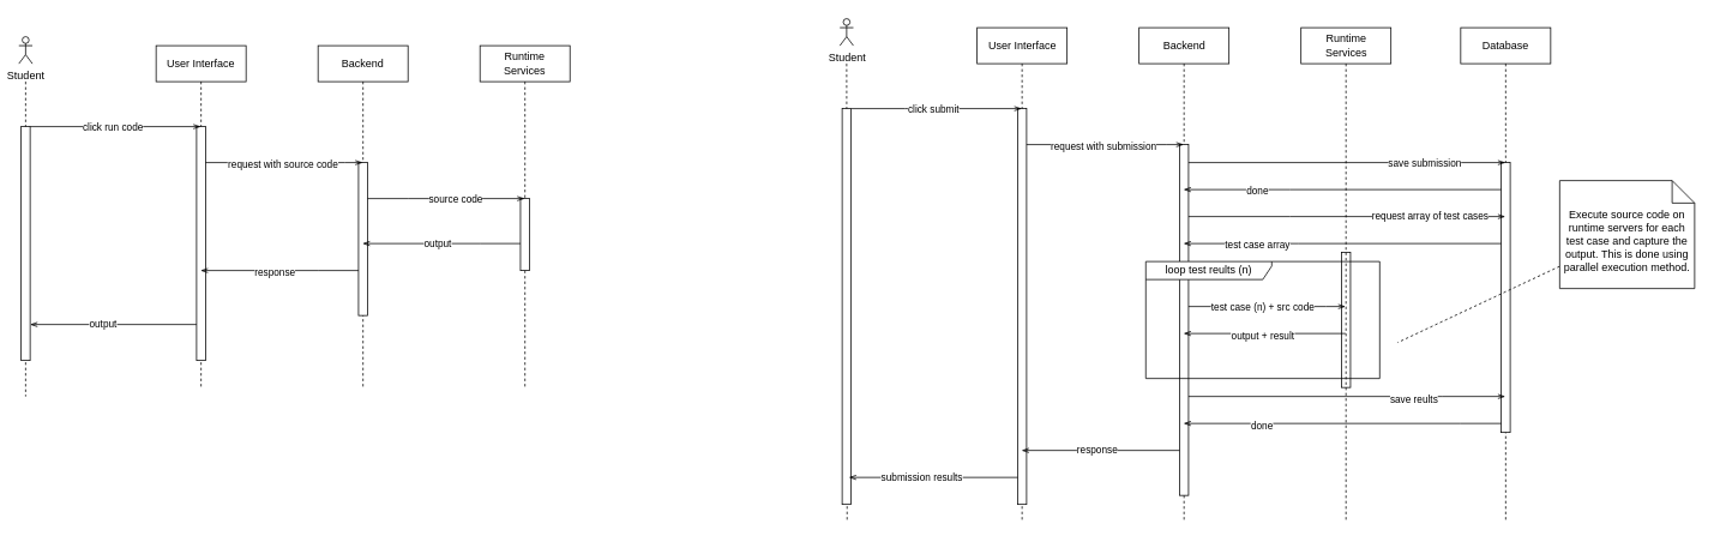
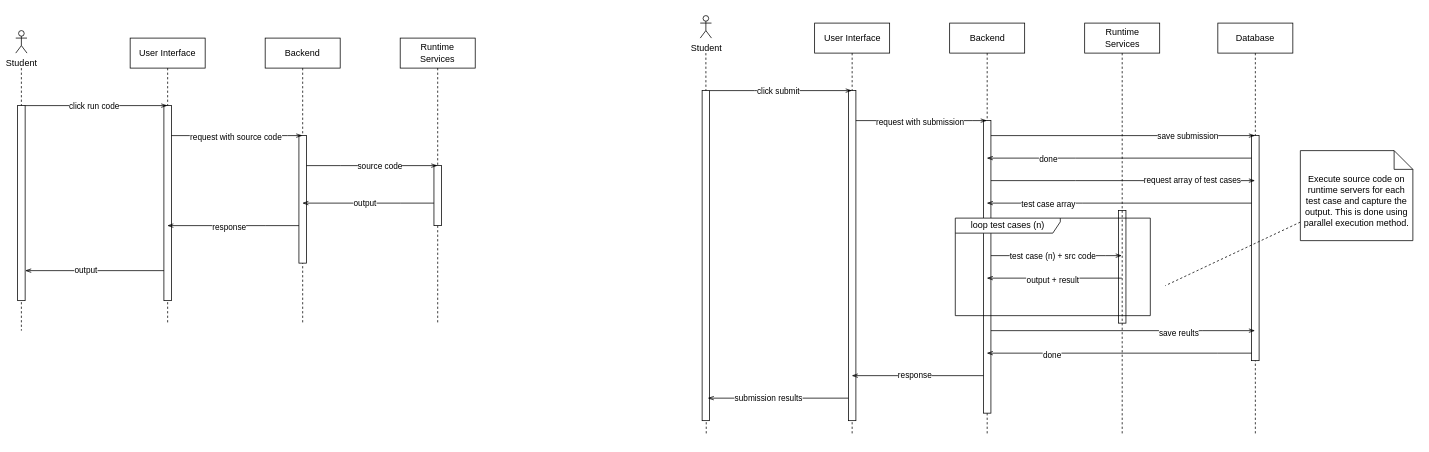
  <mxCell id="0" />
  <mxCell id="1" parent="0" />
  <mxCell id="2" value="" style="html=1;points=[];perimeter=orthogonalPerimeter;" parent="1" vertex="1"><mxGeometry x="1490.5" y="280" width="10" height="150" as="geometry" /></mxCell>
  <mxCell id="3" value="User Interface" style="shape=umlLifeline;perimeter=lifelinePerimeter;whiteSpace=wrap;html=1;container=1;collapsible=0;recursiveResize=0;outlineConnect=0;" parent="1" vertex="1"><mxGeometry x="173" y="50" width="100" height="380" as="geometry" /></mxCell>
  <mxCell id="4" value="" style="html=1;points=[];perimeter=orthogonalPerimeter;" parent="3" vertex="1"><mxGeometry x="45" y="90" width="10" height="260" as="geometry" /></mxCell>
  <mxCell id="5" value="Backend" style="shape=umlLifeline;perimeter=lifelinePerimeter;whiteSpace=wrap;html=1;container=1;collapsible=0;recursiveResize=0;outlineConnect=0;" parent="1" vertex="1"><mxGeometry x="353" y="50" width="100" height="380" as="geometry" /></mxCell>
  <mxCell id="6" value="" style="html=1;points=[];perimeter=orthogonalPerimeter;" parent="5" vertex="1"><mxGeometry x="45" y="130" width="10" height="170" as="geometry" /></mxCell>
  <mxCell id="7" value="Runtime &lt;br&gt;Services" style="shape=umlLifeline;perimeter=lifelinePerimeter;whiteSpace=wrap;html=1;container=1;collapsible=0;recursiveResize=0;outlineConnect=0;" parent="1" vertex="1"><mxGeometry x="533" y="50" width="100" height="380" as="geometry" /></mxCell>
  <mxCell id="8" value="" style="html=1;points=[];perimeter=orthogonalPerimeter;" parent="7" vertex="1"><mxGeometry x="45" y="170" width="10" height="80" as="geometry" /></mxCell>
  <mxCell id="9" style="edgeStyle=none;rounded=0;orthogonalLoop=1;jettySize=auto;html=1;dashed=1;endArrow=none;endFill=0;" parent="1" edge="1"><mxGeometry relative="1" as="geometry"><mxPoint x="28" y="440" as="targetPoint" /><mxPoint x="28" y="90" as="sourcePoint" /></mxGeometry></mxCell>
  <mxCell id="10" value="Student" style="shape=umlActor;verticalLabelPosition=bottom;verticalAlign=top;html=1;" parent="1" vertex="1"><mxGeometry x="20.5" y="40" width="15" height="30" as="geometry" /></mxCell>
  <mxCell id="11" style="edgeStyle=none;rounded=0;orthogonalLoop=1;jettySize=auto;html=1;endArrow=openThin;endFill=0;" parent="1" source="13" edge="1"><mxGeometry relative="1" as="geometry"><mxPoint x="222.5" y="140" as="targetPoint" /><Array as="points"><mxPoint x="93" y="140" /></Array></mxGeometry></mxCell>
  <mxCell id="12" value="click run code" style="edgeLabel;html=1;align=center;verticalAlign=middle;resizable=0;points=[];" parent="11" vertex="1" connectable="0"><mxGeometry x="-0.487" relative="1" as="geometry"><mxPoint x="42" as="offset" /></mxGeometry></mxCell>
  <mxCell id="13" value="" style="html=1;points=[];perimeter=orthogonalPerimeter;" parent="1" vertex="1"><mxGeometry x="23" y="140" width="10" height="260" as="geometry" /></mxCell>
  <mxCell id="14" style="edgeStyle=none;rounded=0;orthogonalLoop=1;jettySize=auto;html=1;endArrow=openThin;endFill=0;" parent="1" source="4" target="5" edge="1"><mxGeometry relative="1" as="geometry"><Array as="points"><mxPoint x="383" y="180" /></Array></mxGeometry></mxCell>
  <mxCell id="15" value="Text" style="edgeLabel;html=1;align=center;verticalAlign=middle;resizable=0;points=[];" parent="14" vertex="1" connectable="0"><mxGeometry x="-0.257" y="-1" relative="1" as="geometry"><mxPoint x="10" y="-1" as="offset" /></mxGeometry></mxCell>
  <mxCell id="16" value="request with source code" style="edgeLabel;html=1;align=center;verticalAlign=middle;resizable=0;points=[];" parent="14" vertex="1" connectable="0"><mxGeometry x="-0.126" y="-1" relative="1" as="geometry"><mxPoint x="9" as="offset" /></mxGeometry></mxCell>
  <mxCell id="17" style="edgeStyle=none;rounded=0;orthogonalLoop=1;jettySize=auto;html=1;endArrow=openThin;endFill=0;" parent="1" source="6" target="7" edge="1"><mxGeometry relative="1" as="geometry"><Array as="points"><mxPoint x="453" y="220" /></Array></mxGeometry></mxCell>
  <mxCell id="18" value="Text" style="edgeLabel;html=1;align=center;verticalAlign=middle;resizable=0;points=[];" parent="17" vertex="1" connectable="0"><mxGeometry x="-0.3" y="1" relative="1" as="geometry"><mxPoint x="34" y="1" as="offset" /></mxGeometry></mxCell>
  <mxCell id="19" value="source code" style="edgeLabel;html=1;align=center;verticalAlign=middle;resizable=0;points=[];" parent="17" vertex="1" connectable="0"><mxGeometry x="0.109" relative="1" as="geometry"><mxPoint as="offset" /></mxGeometry></mxCell>
  <mxCell id="20" style="edgeStyle=none;rounded=0;orthogonalLoop=1;jettySize=auto;html=1;endArrow=openThin;endFill=0;" parent="1" source="8" target="5" edge="1"><mxGeometry relative="1" as="geometry"><Array as="points"><mxPoint x="533" y="270" /></Array></mxGeometry></mxCell>
  <mxCell id="21" value="output" style="edgeLabel;html=1;align=center;verticalAlign=middle;resizable=0;points=[];" parent="20" vertex="1" connectable="0"><mxGeometry x="0.06" relative="1" as="geometry"><mxPoint as="offset" /></mxGeometry></mxCell>
  <mxCell id="22" style="edgeStyle=none;rounded=0;orthogonalLoop=1;jettySize=auto;html=1;endArrow=openThin;endFill=0;" parent="1" source="6" target="3" edge="1"><mxGeometry relative="1" as="geometry"><Array as="points"><mxPoint x="353" y="300" /></Array></mxGeometry></mxCell>
  <mxCell id="23" value="response" style="edgeLabel;html=1;align=center;verticalAlign=middle;resizable=0;points=[];" parent="22" vertex="1" connectable="0"><mxGeometry x="0.066" y="1" relative="1" as="geometry"><mxPoint as="offset" /></mxGeometry></mxCell>
  <mxCell id="24" style="rounded=0;orthogonalLoop=1;jettySize=auto;html=1;endArrow=openThin;endFill=0;" parent="1" source="4" edge="1"><mxGeometry relative="1" as="geometry"><mxPoint x="33" y="360" as="targetPoint" /></mxGeometry></mxCell>
  <mxCell id="25" value="output" style="edgeLabel;html=1;align=center;verticalAlign=middle;resizable=0;points=[];" parent="24" vertex="1" connectable="0"><mxGeometry x="0.137" y="-1" relative="1" as="geometry"><mxPoint as="offset" /></mxGeometry></mxCell>
  <mxCell id="26" value="User Interface" style="shape=umlLifeline;perimeter=lifelinePerimeter;whiteSpace=wrap;html=1;container=1;collapsible=0;recursiveResize=0;outlineConnect=0;" parent="1" vertex="1"><mxGeometry x="1085.5" y="30" width="100" height="550" as="geometry" /></mxCell>
  <mxCell id="27" value="" style="html=1;points=[];perimeter=orthogonalPerimeter;" parent="26" vertex="1"><mxGeometry x="45" y="90" width="10" height="440" as="geometry" /></mxCell>
  <mxCell id="28" value="Backend" style="shape=umlLifeline;perimeter=lifelinePerimeter;whiteSpace=wrap;html=1;container=1;collapsible=0;recursiveResize=0;outlineConnect=0;" parent="1" vertex="1"><mxGeometry x="1265.5" y="30" width="100" height="550" as="geometry" /></mxCell>
  <mxCell id="29" value="" style="html=1;points=[];perimeter=orthogonalPerimeter;" parent="28" vertex="1"><mxGeometry x="45" y="130" width="10" height="390" as="geometry" /></mxCell>
  <mxCell id="30" value="" style="edgeStyle=none;rounded=0;orthogonalLoop=1;jettySize=auto;html=1;endArrow=openThin;endFill=0;" parent="1" source="32" target="28" edge="1"><mxGeometry relative="1" as="geometry"><Array as="points"><mxPoint x="1433" y="370" /></Array></mxGeometry></mxCell>
  <mxCell id="31" value="output + result" style="edgeLabel;html=1;align=center;verticalAlign=middle;resizable=0;points=[];" parent="30" vertex="1" connectable="0"><mxGeometry x="-0.06" y="2" relative="1" as="geometry"><mxPoint x="-8" as="offset" /></mxGeometry></mxCell>
  <mxCell id="32" value="Runtime &lt;br&gt;Services" style="shape=umlLifeline;perimeter=lifelinePerimeter;whiteSpace=wrap;html=1;container=1;collapsible=0;recursiveResize=0;outlineConnect=0;" parent="1" vertex="1"><mxGeometry x="1445.5" y="30" width="100" height="550" as="geometry" /></mxCell>
  <mxCell id="33" style="edgeStyle=none;rounded=0;orthogonalLoop=1;jettySize=auto;html=1;dashed=1;endArrow=none;endFill=0;" parent="1" edge="1"><mxGeometry relative="1" as="geometry"><mxPoint x="941" y="580" as="targetPoint" /><mxPoint x="940.5" y="70" as="sourcePoint" /></mxGeometry></mxCell>
  <mxCell id="34" value="Student" style="shape=umlActor;verticalLabelPosition=bottom;verticalAlign=top;html=1;" parent="1" vertex="1"><mxGeometry x="933" y="20" width="15" height="30" as="geometry" /></mxCell>
  <mxCell id="35" style="edgeStyle=none;rounded=0;orthogonalLoop=1;jettySize=auto;html=1;endArrow=openThin;endFill=0;" parent="1" source="37" edge="1"><mxGeometry relative="1" as="geometry"><mxPoint x="1135" y="120" as="targetPoint" /><Array as="points"><mxPoint x="1005.5" y="120" /></Array></mxGeometry></mxCell>
  <mxCell id="36" value="click submit" style="edgeLabel;html=1;align=center;verticalAlign=middle;resizable=0;points=[];" parent="35" vertex="1" connectable="0"><mxGeometry x="-0.487" relative="1" as="geometry"><mxPoint x="42" as="offset" /></mxGeometry></mxCell>
  <mxCell id="37" value="" style="html=1;points=[];perimeter=orthogonalPerimeter;" parent="1" vertex="1"><mxGeometry x="935.5" y="120" width="10" height="440" as="geometry" /></mxCell>
  <mxCell id="38" style="edgeStyle=none;rounded=0;orthogonalLoop=1;jettySize=auto;html=1;endArrow=openThin;endFill=0;" parent="1" source="27" target="28" edge="1"><mxGeometry relative="1" as="geometry"><Array as="points"><mxPoint x="1295.5" y="160" /></Array></mxGeometry></mxCell>
  <mxCell id="39" value="Text" style="edgeLabel;html=1;align=center;verticalAlign=middle;resizable=0;points=[];" parent="38" vertex="1" connectable="0"><mxGeometry x="-0.257" y="-1" relative="1" as="geometry"><mxPoint x="10" y="-1" as="offset" /></mxGeometry></mxCell>
  <mxCell id="40" value="request with submission" style="edgeLabel;html=1;align=center;verticalAlign=middle;resizable=0;points=[];" parent="38" vertex="1" connectable="0"><mxGeometry x="-0.126" y="-1" relative="1" as="geometry"><mxPoint x="9" as="offset" /></mxGeometry></mxCell>
  <mxCell id="41" style="rounded=0;orthogonalLoop=1;jettySize=auto;html=1;endArrow=openThin;endFill=0;" parent="1" source="27" edge="1"><mxGeometry relative="1" as="geometry"><mxPoint x="943" y="530" as="targetPoint" /></mxGeometry></mxCell>
  <mxCell id="42" value="submission results" style="edgeLabel;html=1;align=center;verticalAlign=middle;resizable=0;points=[];" parent="41" vertex="1" connectable="0"><mxGeometry x="0.137" y="-1" relative="1" as="geometry"><mxPoint as="offset" /></mxGeometry></mxCell>
  <mxCell id="43" style="edgeStyle=none;rounded=0;orthogonalLoop=1;jettySize=auto;html=1;endArrow=openThin;endFill=0;" parent="1" source="45" target="28" edge="1"><mxGeometry relative="1" as="geometry"><Array as="points"><mxPoint x="1623" y="470" /></Array></mxGeometry></mxCell>
  <mxCell id="44" value="done" style="edgeLabel;html=1;align=center;verticalAlign=middle;resizable=0;points=[];" parent="43" vertex="1" connectable="0"><mxGeometry x="0.519" y="2" relative="1" as="geometry"><mxPoint x="1" as="offset" /></mxGeometry></mxCell>
  <mxCell id="45" value="Database" style="shape=umlLifeline;perimeter=lifelinePerimeter;whiteSpace=wrap;html=1;container=1;collapsible=0;recursiveResize=0;outlineConnect=0;" parent="1" vertex="1"><mxGeometry x="1623" y="30" width="100" height="550" as="geometry" /></mxCell>
  <mxCell id="46" value="" style="html=1;points=[];perimeter=orthogonalPerimeter;" parent="45" vertex="1"><mxGeometry x="45" y="150" width="10" height="300" as="geometry" /></mxCell>
  <mxCell id="47" style="edgeStyle=none;rounded=0;orthogonalLoop=1;jettySize=auto;html=1;endArrow=openThin;endFill=0;" parent="1" source="29" target="45" edge="1"><mxGeometry relative="1" as="geometry"><Array as="points"><mxPoint x="1573" y="180" /></Array></mxGeometry></mxCell>
  <mxCell id="48" value="save submission" style="edgeLabel;html=1;align=center;verticalAlign=middle;resizable=0;points=[];" parent="47" vertex="1" connectable="0"><mxGeometry x="-0.174" y="1" relative="1" as="geometry"><mxPoint x="117" y="1" as="offset" /></mxGeometry></mxCell>
  <mxCell id="49" style="edgeStyle=none;rounded=0;orthogonalLoop=1;jettySize=auto;html=1;endArrow=openThin;endFill=0;" parent="1" source="46" target="28" edge="1"><mxGeometry relative="1" as="geometry"><Array as="points"><mxPoint x="1433" y="210" /></Array></mxGeometry></mxCell>
  <mxCell id="50" value="done" style="edgeLabel;html=1;align=center;verticalAlign=middle;resizable=0;points=[];" parent="49" vertex="1" connectable="0"><mxGeometry x="0.542" y="1" relative="1" as="geometry"><mxPoint as="offset" /></mxGeometry></mxCell>
  <mxCell id="51" style="edgeStyle=none;rounded=0;orthogonalLoop=1;jettySize=auto;html=1;endArrow=openThin;endFill=0;" parent="1" source="29" target="45" edge="1"><mxGeometry relative="1" as="geometry"><Array as="points"><mxPoint x="1433" y="240" /></Array></mxGeometry></mxCell>
  <mxCell id="52" value="request array of test cases" style="edgeLabel;html=1;align=center;verticalAlign=middle;resizable=0;points=[];" parent="51" vertex="1" connectable="0"><mxGeometry x="0.523" y="1" relative="1" as="geometry"><mxPoint as="offset" /></mxGeometry></mxCell>
  <mxCell id="53" style="edgeStyle=none;rounded=0;orthogonalLoop=1;jettySize=auto;html=1;endArrow=openThin;endFill=0;" parent="1" source="46" target="28" edge="1"><mxGeometry relative="1" as="geometry"><Array as="points"><mxPoint x="1443" y="270" /></Array></mxGeometry></mxCell>
  <mxCell id="54" value="test case array" style="edgeLabel;html=1;align=center;verticalAlign=middle;resizable=0;points=[];" parent="53" vertex="1" connectable="0"><mxGeometry x="0.54" y="1" relative="1" as="geometry"><mxPoint as="offset" /></mxGeometry></mxCell>
  <mxCell id="55" style="edgeStyle=none;rounded=0;orthogonalLoop=1;jettySize=auto;html=1;endArrow=openThin;endFill=0;" parent="1" source="29" target="32" edge="1"><mxGeometry relative="1" as="geometry"><Array as="points"><mxPoint x="1473" y="340" /></Array></mxGeometry></mxCell>
  <mxCell id="56" value="test case (n) + src code" style="edgeLabel;html=1;align=center;verticalAlign=middle;resizable=0;points=[];" parent="55" vertex="1" connectable="0"><mxGeometry x="-0.221" y="-3" relative="1" as="geometry"><mxPoint x="14" y="-3" as="offset" /></mxGeometry></mxCell>
  <mxCell id="57" style="edgeStyle=none;rounded=0;orthogonalLoop=1;jettySize=auto;html=1;endArrow=openThin;endFill=0;" parent="1" source="29" target="45" edge="1"><mxGeometry relative="1" as="geometry"><Array as="points"><mxPoint x="1603" y="440" /></Array></mxGeometry></mxCell>
  <mxCell id="58" value="save reults" style="edgeLabel;html=1;align=center;verticalAlign=middle;resizable=0;points=[];" parent="57" vertex="1" connectable="0"><mxGeometry x="0.423" y="-2" relative="1" as="geometry"><mxPoint as="offset" /></mxGeometry></mxCell>
- <mxCell id="59" value="loop test reults (n)" style="shape=umlFrame;whiteSpace=wrap;html=1;width=140;height=20;" parent="1" vertex="1"><mxGeometry x="1273" y="290" width="260" height="130" as="geometry" /></mxCell>
+ <mxCell id="59" value="loop test cases (n)" style="shape=umlFrame;whiteSpace=wrap;html=1;width=140;height=20;" parent="1" vertex="1"><mxGeometry x="1273" y="290" width="260" height="130" as="geometry" /></mxCell>
  <mxCell id="60" style="edgeStyle=none;rounded=0;orthogonalLoop=1;jettySize=auto;html=1;endArrow=openThin;endFill=0;" parent="1" source="29" target="26" edge="1"><mxGeometry relative="1" as="geometry"><Array as="points"><mxPoint x="1203" y="500" /></Array></mxGeometry></mxCell>
  <mxCell id="61" value="response" style="edgeLabel;html=1;align=center;verticalAlign=middle;resizable=0;points=[];" parent="60" vertex="1" connectable="0"><mxGeometry x="0.051" y="-1" relative="1" as="geometry"><mxPoint as="offset" /></mxGeometry></mxCell>
  <mxCell id="62" style="edgeStyle=none;rounded=0;orthogonalLoop=1;jettySize=auto;html=1;endArrow=none;endFill=0;dashed=1;" edge="1" parent="1" source="63"><mxGeometry relative="1" as="geometry"><mxPoint x="1553" y="380" as="targetPoint" /></mxGeometry></mxCell>
  <mxCell id="63" value="Execute source code on runtime servers for each test case and capture the output. This is done using parallel execution method." style="shape=note2;boundedLbl=1;whiteSpace=wrap;html=1;size=25;verticalAlign=top;align=center;" vertex="1" parent="1"><mxGeometry x="1733" y="200" width="150" height="120" as="geometry" /></mxCell>
